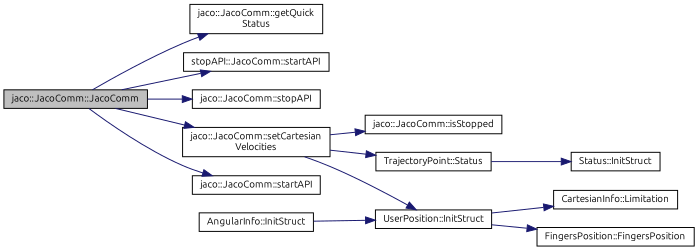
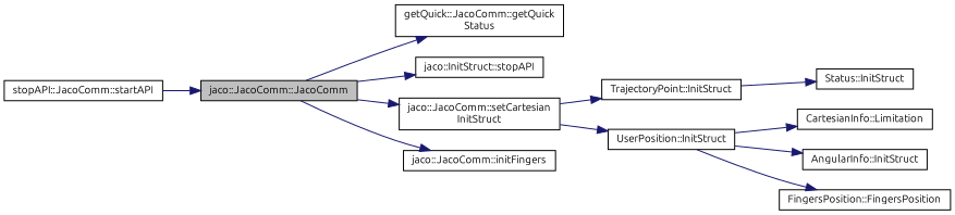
  digraph {
    fontname=Ubuntu
    rankdir=LR
    node [color=black fillcolor=white fontname=Ubuntu fontsize=10 shape=record style=filled]
    edge [color=midnightblue fontname=Ubuntu fontsize=10 labelfontname=Helvetica labelfontsize=10 style=solid]
    n1 [fillcolor=grey75 fontcolor=black height=0.2 label="jaco::JacoComm::JacoComm" width=0.4]
-   n2 [height=0.2 label="jaco::JacoComm::getQuick\lStatus" width=0.4]
+   n2 [height=0.2 label="getQuick::JacoComm::getQuick\lStatus" width=0.4]
    n3 [height=0.2 label="stopAPI::JacoComm::startAPI" width=0.4]
-   n4 [height=0.2 label="jaco::JacoComm::stopAPI" width=0.4]
-   n5 [height=0.2 label="jaco::JacoComm::setCartesian\lVelocities" width=0.4]
-   n6 [height=0.2 label="jaco::JacoComm::startAPI" width=0.4]
-   n7 [height=0.2 label="jaco::JacoComm::isStopped" width=0.4]
-   n8 [height=0.2 label="TrajectoryPoint::Status" width=0.4]
+   n4 [height=0.2 label="jaco::InitStruct::stopAPI" width=0.4]
+   n5 [height=0.2 label="jaco::JacoComm::setCartesian\lInitStruct" width=0.4]
+   n6 [height=0.2 label="jaco::JacoComm::initFingers" width=0.4]
+   n8 [height=0.2 label="TrajectoryPoint::InitStruct" width=0.4]
    n9 [height=0.2 label="UserPosition::InitStruct" width=0.4]
    n10 [height=0.2 label="Status::InitStruct" width=0.4]
    n11 [height=0.2 label="CartesianInfo::Limitation" width=0.4]
    n12 [height=0.2 label="AngularInfo::InitStruct" width=0.4]
    n13 [height=0.2 label="FingersPosition::FingersPosition" width=0.4]
    n1 -> n2
-   n1 -> n3
+   n3 -> n1
    n1 -> n4
    n1 -> n5
    n1 -> n6
-   n5 -> n7
    n5 -> n8
    n5 -> n9
    n8 -> n10
    n9 -> n11
-   n12 -> n9
+   n9 -> n12
    n9 -> n13
  }
